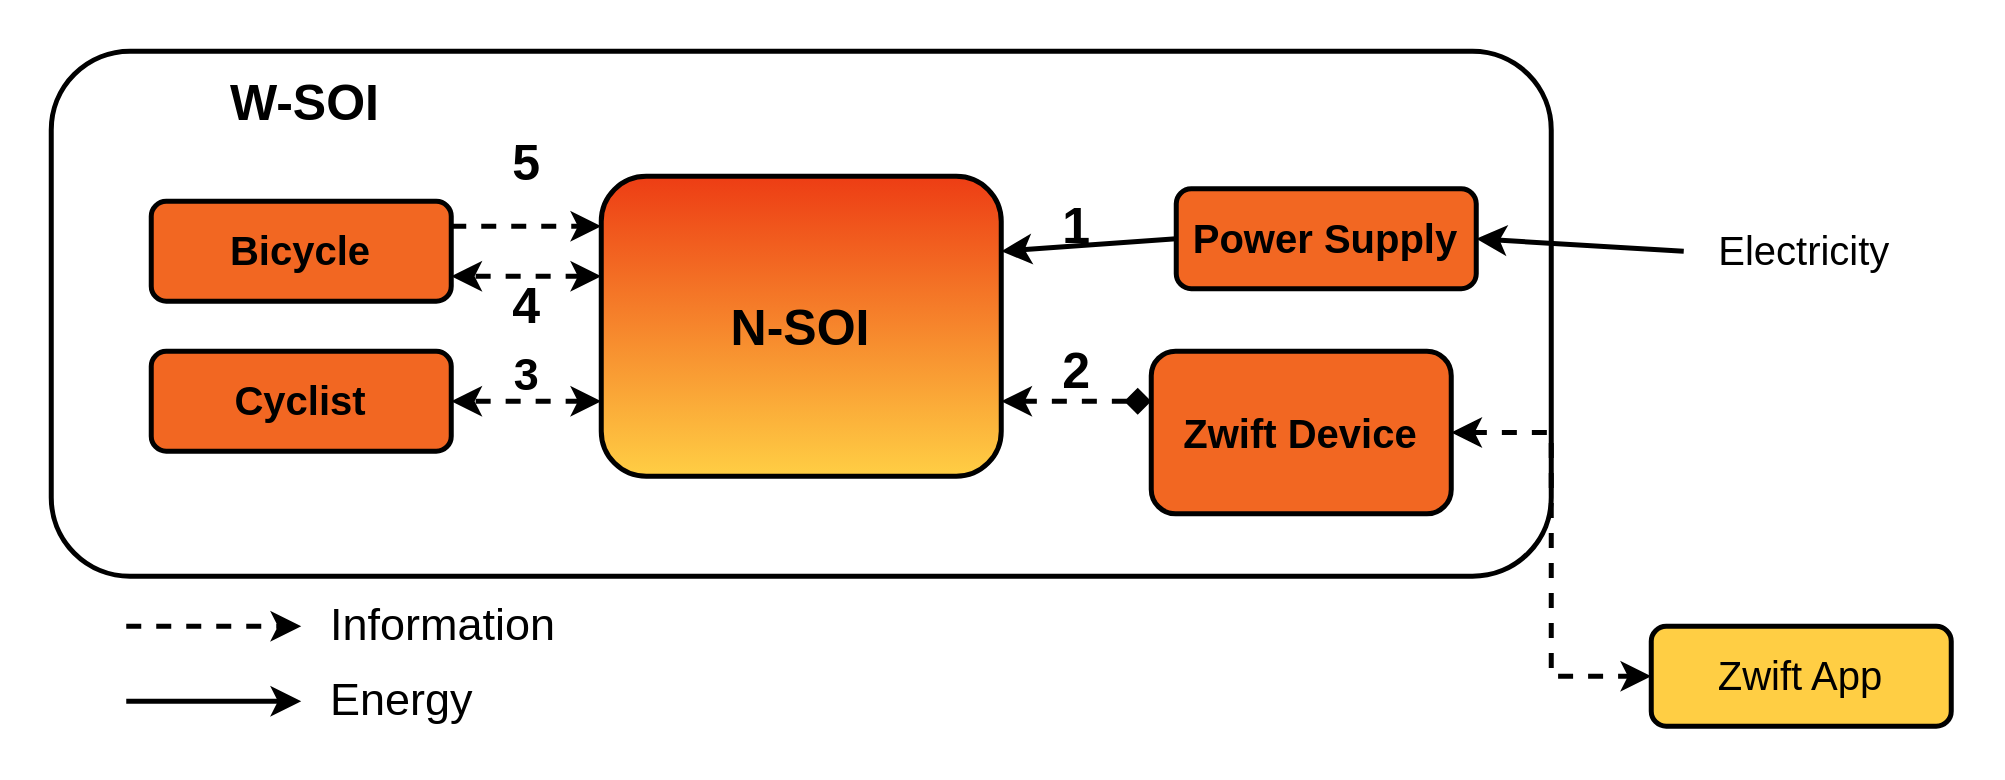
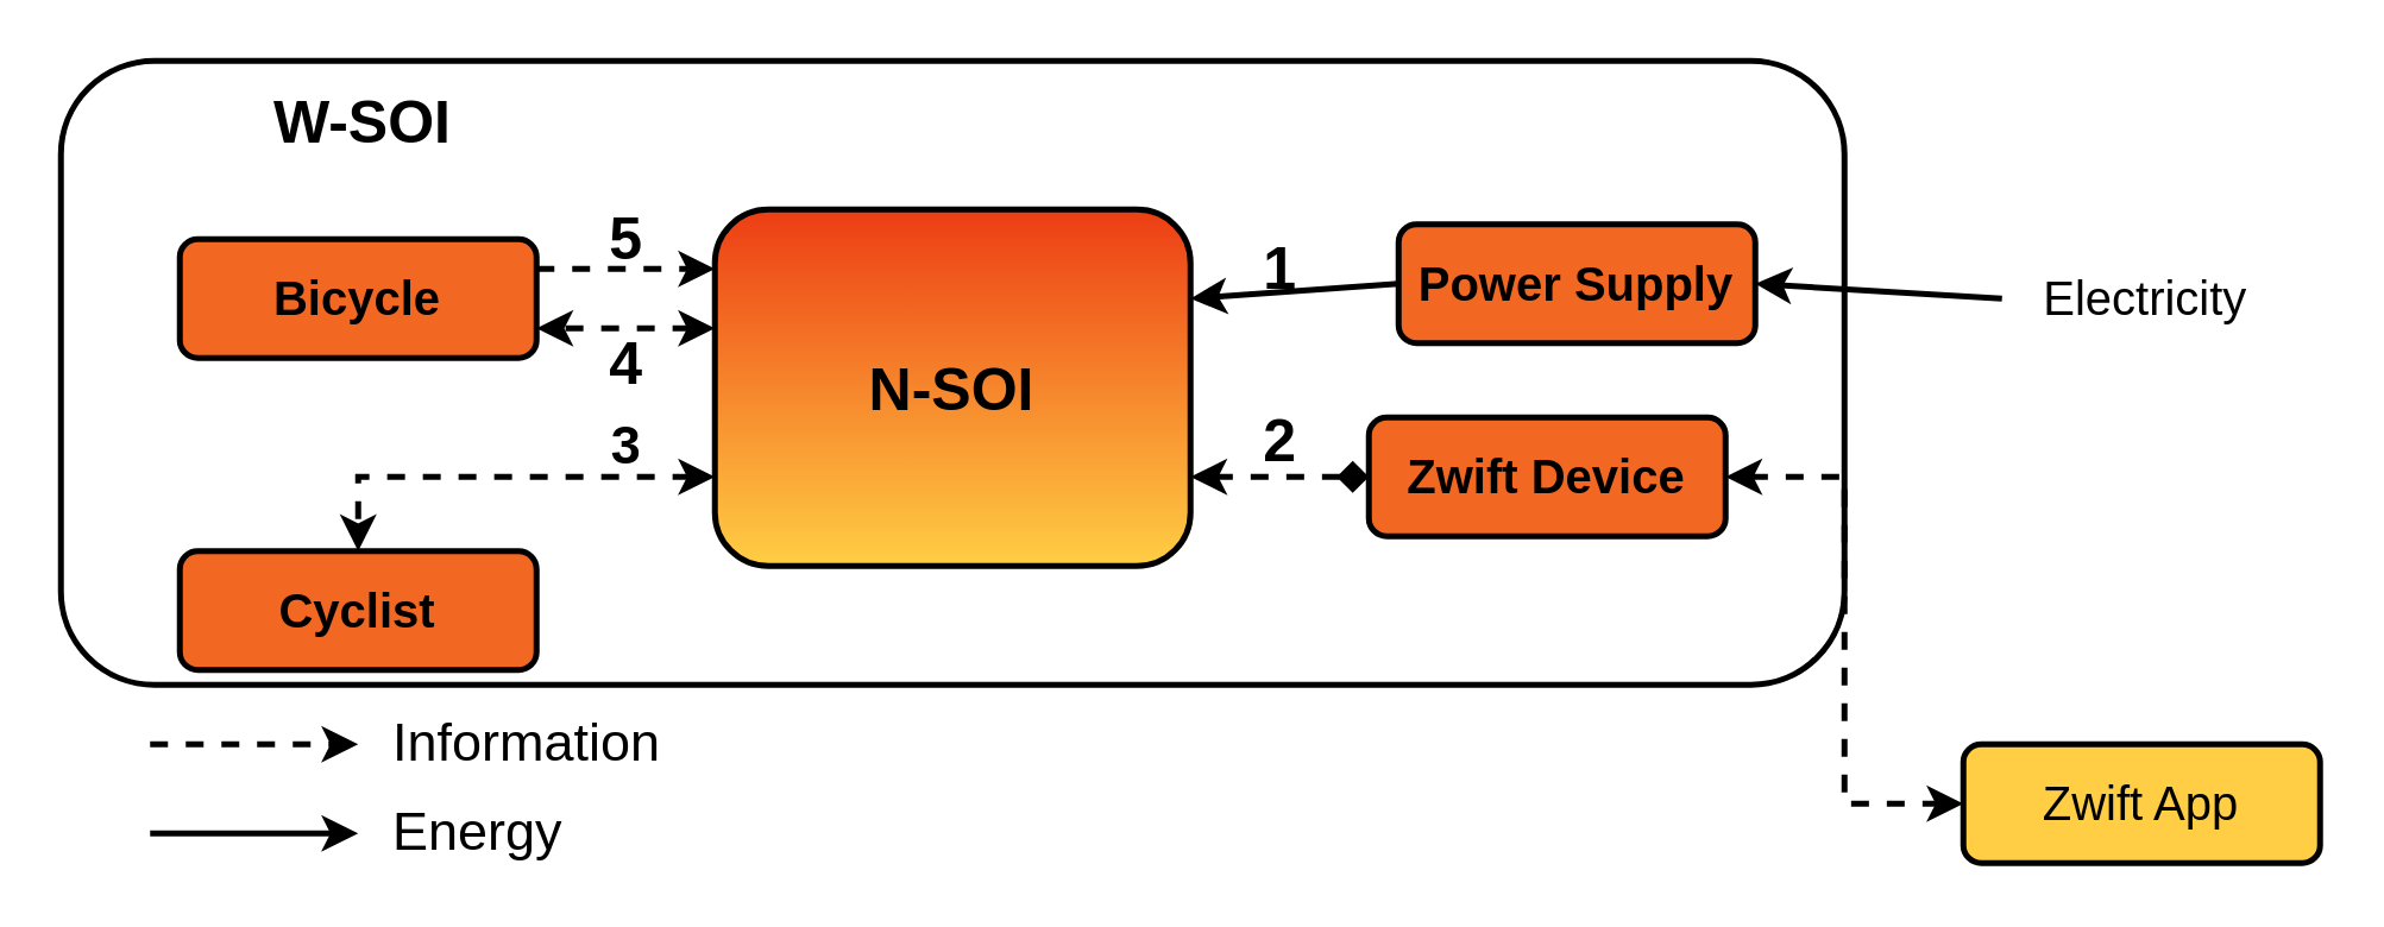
  <mxCell id="0" />
  <mxCell id="1" parent="0" />
  <mxCell id="2" value="" style="rounded=1;whiteSpace=wrap;html=1;fillColor=none;strokeWidth=2;" vertex="1" parent="1"><mxGeometry x="20" y="20" width="600" height="210" as="geometry" /></mxCell>
  <mxCell id="3" style="edgeStyle=orthogonalEdgeStyle;rounded=0;orthogonalLoop=1;jettySize=auto;html=1;strokeColor=#000000;strokeWidth=2;fontColor=#000000;startArrow=classic;startFill=1;entryX=1;entryY=0.75;entryDx=0;entryDy=0;dashed=1;" edge="1" parent="1" source="6" target="12"><mxGeometry relative="1" as="geometry"><Array as="points"><mxPoint x="220" y="110" /><mxPoint x="220" y="110" /></Array></mxGeometry></mxCell>
  <mxCell id="4" style="edgeStyle=orthogonalEdgeStyle;rounded=0;orthogonalLoop=1;jettySize=auto;html=1;dashed=1;startArrow=classic;startFill=1;strokeColor=#000000;strokeWidth=2;fontColor=#000000;" edge="1" parent="1" source="6" target="10"><mxGeometry relative="1" as="geometry"><Array as="points"><mxPoint x="220" y="160" /><mxPoint x="220" y="160" /></Array></mxGeometry></mxCell>
  <mxCell id="5" style="edgeStyle=orthogonalEdgeStyle;rounded=0;orthogonalLoop=1;jettySize=auto;html=1;startArrow=classic;startFill=1;strokeColor=#000000;strokeWidth=2;fontColor=#000000;dashed=1;endArrow=diamond;" edge="1" parent="1" source="6" target="14"><mxGeometry relative="1" as="geometry"><Array as="points"><mxPoint x="420" y="160" /><mxPoint x="420" y="160" /></Array></mxGeometry></mxCell>
  <mxCell id="6" value="&lt;font style=&quot;font-size: 20px&quot;&gt;&lt;b&gt;N-SOI&lt;/b&gt;&lt;/font&gt;" style="rounded=1;whiteSpace=wrap;html=1;strokeWidth=2;gradientColor=#FFCE44;fillColor=#ED3D14;" vertex="1" parent="1"><mxGeometry x="240" y="70" width="160" height="120" as="geometry" /></mxCell>
  <mxCell id="7" value="&lt;font style=&quot;font-size: 16px&quot;&gt;Zwift App&lt;/font&gt;" style="rounded=1;whiteSpace=wrap;html=1;strokeWidth=2;fillColor=#FFCE44;" vertex="1" parent="1"><mxGeometry x="660" y="250" width="120" height="40" as="geometry" /></mxCell>
  <mxCell id="8" style="rounded=0;orthogonalLoop=1;jettySize=auto;html=1;startArrow=none;startFill=0;strokeColor=#000000;strokeWidth=2;fontColor=#000000;exitX=0;exitY=0.5;exitDx=0;exitDy=0;entryX=1;entryY=0.25;entryDx=0;entryDy=0;" edge="1" parent="1" source="9" target="6"><mxGeometry relative="1" as="geometry"><mxPoint x="400" y="77" as="targetPoint" /></mxGeometry></mxCell>
  <mxCell id="9" value="&lt;font style=&quot;font-size: 16px&quot;&gt;&lt;b&gt;Power Supply&lt;/b&gt;&lt;/font&gt;" style="rounded=1;whiteSpace=wrap;html=1;strokeWidth=2;fillColor=#F26722;" vertex="1" parent="1"><mxGeometry x="470" y="75" width="120" height="40" as="geometry" /></mxCell>
- <mxCell id="10" value="&lt;font style=&quot;font-size: 16px&quot;&gt;&lt;b&gt;Cyclist&lt;/b&gt;&lt;/font&gt;" style="rounded=1;whiteSpace=wrap;html=1;strokeWidth=2;fillColor=#F26722;" vertex="1" parent="1"><mxGeometry x="60" y="140" width="120" height="40" as="geometry" /></mxCell>
+ <mxCell id="10" value="&lt;font style=&quot;font-size: 16px&quot;&gt;&lt;b&gt;Cyclist&lt;/b&gt;&lt;/font&gt;" style="rounded=1;whiteSpace=wrap;html=1;strokeWidth=2;fillColor=#F26722;" vertex="1" parent="1"><mxGeometry x="60" y="185" width="120" height="40" as="geometry" /></mxCell>
  <mxCell id="11" style="edgeStyle=orthogonalEdgeStyle;rounded=0;orthogonalLoop=1;jettySize=auto;html=1;fontColor=#000000;strokeWidth=2;dashed=1;" edge="1" parent="1" source="12"><mxGeometry relative="1" as="geometry"><mxPoint x="240" y="90" as="targetPoint" /><Array as="points"><mxPoint x="240" y="90" /></Array></mxGeometry></mxCell>
  <mxCell id="12" value="&lt;font style=&quot;font-size: 16px&quot;&gt;&lt;b&gt;Bicycle&lt;/b&gt;&lt;/font&gt;" style="rounded=1;whiteSpace=wrap;html=1;strokeWidth=2;fillColor=#F26722;" vertex="1" parent="1"><mxGeometry x="60" y="80" width="120" height="40" as="geometry" /></mxCell>
  <mxCell id="13" style="edgeStyle=orthogonalEdgeStyle;rounded=0;orthogonalLoop=1;jettySize=auto;html=1;entryX=0;entryY=0.5;entryDx=0;entryDy=0;dashed=1;startArrow=classic;startFill=1;strokeColor=#000000;strokeWidth=2;fontColor=#000000;" edge="1" parent="1" source="14" target="7"><mxGeometry relative="1" as="geometry" /></mxCell>
- <mxCell id="14" value="&lt;font style=&quot;font-size: 16px&quot;&gt;&lt;b&gt;Zwift Device&lt;/b&gt;&lt;/font&gt;" style="rounded=1;whiteSpace=wrap;html=1;strokeWidth=2;fillColor=#F26722;" vertex="1" parent="1"><mxGeometry x="460" y="140" width="120" height="65" as="geometry" /></mxCell>
+ <mxCell id="14" value="&lt;font style=&quot;font-size: 16px&quot;&gt;&lt;b&gt;Zwift Device&lt;/b&gt;&lt;/font&gt;" style="rounded=1;whiteSpace=wrap;html=1;strokeWidth=2;fillColor=#F26722;" vertex="1" parent="1"><mxGeometry x="460" y="140" width="120" height="40" as="geometry" /></mxCell>
  <mxCell id="15" value="&lt;b&gt;&lt;font style=&quot;font-size: 20px&quot;&gt;W-SOI&lt;/font&gt;&lt;/b&gt;" style="text;html=1;align=left;verticalAlign=middle;resizable=0;points=[];autosize=1;fontColor=#000000;" vertex="1" parent="1"><mxGeometry x="90" y="30" width="80" height="20" as="geometry" /></mxCell>
  <mxCell id="16" style="edgeStyle=none;rounded=0;orthogonalLoop=1;jettySize=auto;html=1;entryX=1;entryY=0.5;entryDx=0;entryDy=0;startArrow=none;startFill=0;strokeColor=#000000;strokeWidth=2;fontColor=#000000;" edge="1" parent="1" target="9"><mxGeometry relative="1" as="geometry"><mxPoint x="673" y="100" as="sourcePoint" /></mxGeometry></mxCell>
  <mxCell id="17" value="&lt;font style=&quot;font-size: 16px&quot;&gt;Electricity&lt;/font&gt;" style="text;html=1;align=center;verticalAlign=middle;resizable=0;points=[];autosize=1;fontColor=#000000;" vertex="1" parent="1"><mxGeometry x="681" y="91" width="79" height="18" as="geometry" /></mxCell>
  <mxCell id="18" style="edgeStyle=orthogonalEdgeStyle;rounded=0;orthogonalLoop=1;jettySize=auto;html=1;fontColor=#000000;strokeWidth=2;dashed=1;" edge="1" parent="1"><mxGeometry relative="1" as="geometry"><mxPoint x="50" y="250" as="sourcePoint" /><mxPoint y="250" as="targetPoint" x="120" /><Array as="points"><mxPoint x="110" y="250" /><mxPoint x="110" y="250" /></Array></mxGeometry></mxCell>
  <mxCell id="19" style="edgeStyle=orthogonalEdgeStyle;rounded=0;orthogonalLoop=1;jettySize=auto;html=1;fontColor=#000000;strokeWidth=2;" edge="1" parent="1"><mxGeometry relative="1" as="geometry"><mxPoint x="50" y="280" as="sourcePoint" /><mxPoint y="280" as="targetPoint" x="120" /><Array as="points"><mxPoint x="50" y="280" /><mxPoint y="280" x="120" /></Array></mxGeometry></mxCell>
  <mxCell id="20" value="&lt;font style=&quot;font-size: 18px&quot;&gt;Information&lt;/font&gt;" style="text;html=1;align=left;verticalAlign=middle;resizable=0;points=[];autosize=1;fontColor=#000000;" vertex="1" parent="1"><mxGeometry x="130" y="240" width="110" height="20" as="geometry" /></mxCell>
  <mxCell id="21" value="&lt;font style=&quot;font-size: 18px&quot;&gt;Energy&lt;/font&gt;" style="text;html=1;align=left;verticalAlign=middle;resizable=0;points=[];autosize=1;fontColor=#000000;" vertex="1" parent="1"><mxGeometry x="130" y="270" width="70" height="20" as="geometry" /></mxCell>
  <mxCell id="22" value="&lt;font style=&quot;font-size: 20px&quot;&gt;&lt;b&gt;1&lt;/b&gt;&lt;/font&gt;" style="text;html=1;align=center;verticalAlign=middle;resizable=0;points=[];autosize=1;fontColor=#000000;" vertex="1" parent="1"><mxGeometry x="415" y="79" width="30" height="20" as="geometry" /></mxCell>
  <mxCell id="23" value="&lt;font style=&quot;font-size: 20px&quot;&gt;&lt;b&gt;2&lt;/b&gt;&lt;/font&gt;" style="text;html=1;align=center;verticalAlign=middle;resizable=0;points=[];autosize=1;fontColor=#000000;" vertex="1" parent="1"><mxGeometry x="415" y="137" width="30" height="20" as="geometry" /></mxCell>
  <mxCell id="24" value="&lt;font style=&quot;font-size: 18px;&quot;&gt;&lt;b style=&quot;font-size: 18px;&quot;&gt;3&lt;/b&gt;&lt;/font&gt;" style="text;html=1;align=center;verticalAlign=middle;resizable=0;points=[];autosize=1;fontColor=#000000;fontSize=18;" vertex="1" parent="1"><mxGeometry x="195" y="135" width="30" height="30" as="geometry" /></mxCell>
  <mxCell id="25" value="&lt;font style=&quot;font-size: 20px&quot;&gt;&lt;b&gt;4&lt;/b&gt;&lt;/font&gt;" style="text;html=1;align=center;verticalAlign=middle;resizable=0;points=[];autosize=1;fontColor=#000000;" vertex="1" parent="1"><mxGeometry x="195" y="111" width="30" height="20" as="geometry" /></mxCell>
- <mxCell id="26" value="&lt;font style=&quot;font-size: 20px&quot;&gt;&lt;b&gt;5&lt;/b&gt;&lt;/font&gt;" style="text;html=1;align=center;verticalAlign=middle;resizable=0;points=[];autosize=1;fontColor=#000000;" vertex="1" parent="1"><mxGeometry x="195" y="54" width="30" height="20" as="geometry" /></mxCell>
+ <mxCell id="26" value="&lt;font style=&quot;font-size: 20px&quot;&gt;&lt;b&gt;5&lt;/b&gt;&lt;/font&gt;" style="text;html=1;align=center;verticalAlign=middle;resizable=0;points=[];autosize=1;fontColor=#000000;" vertex="1" parent="1"><mxGeometry x="195" y="69" width="30" height="20" as="geometry" /></mxCell>
